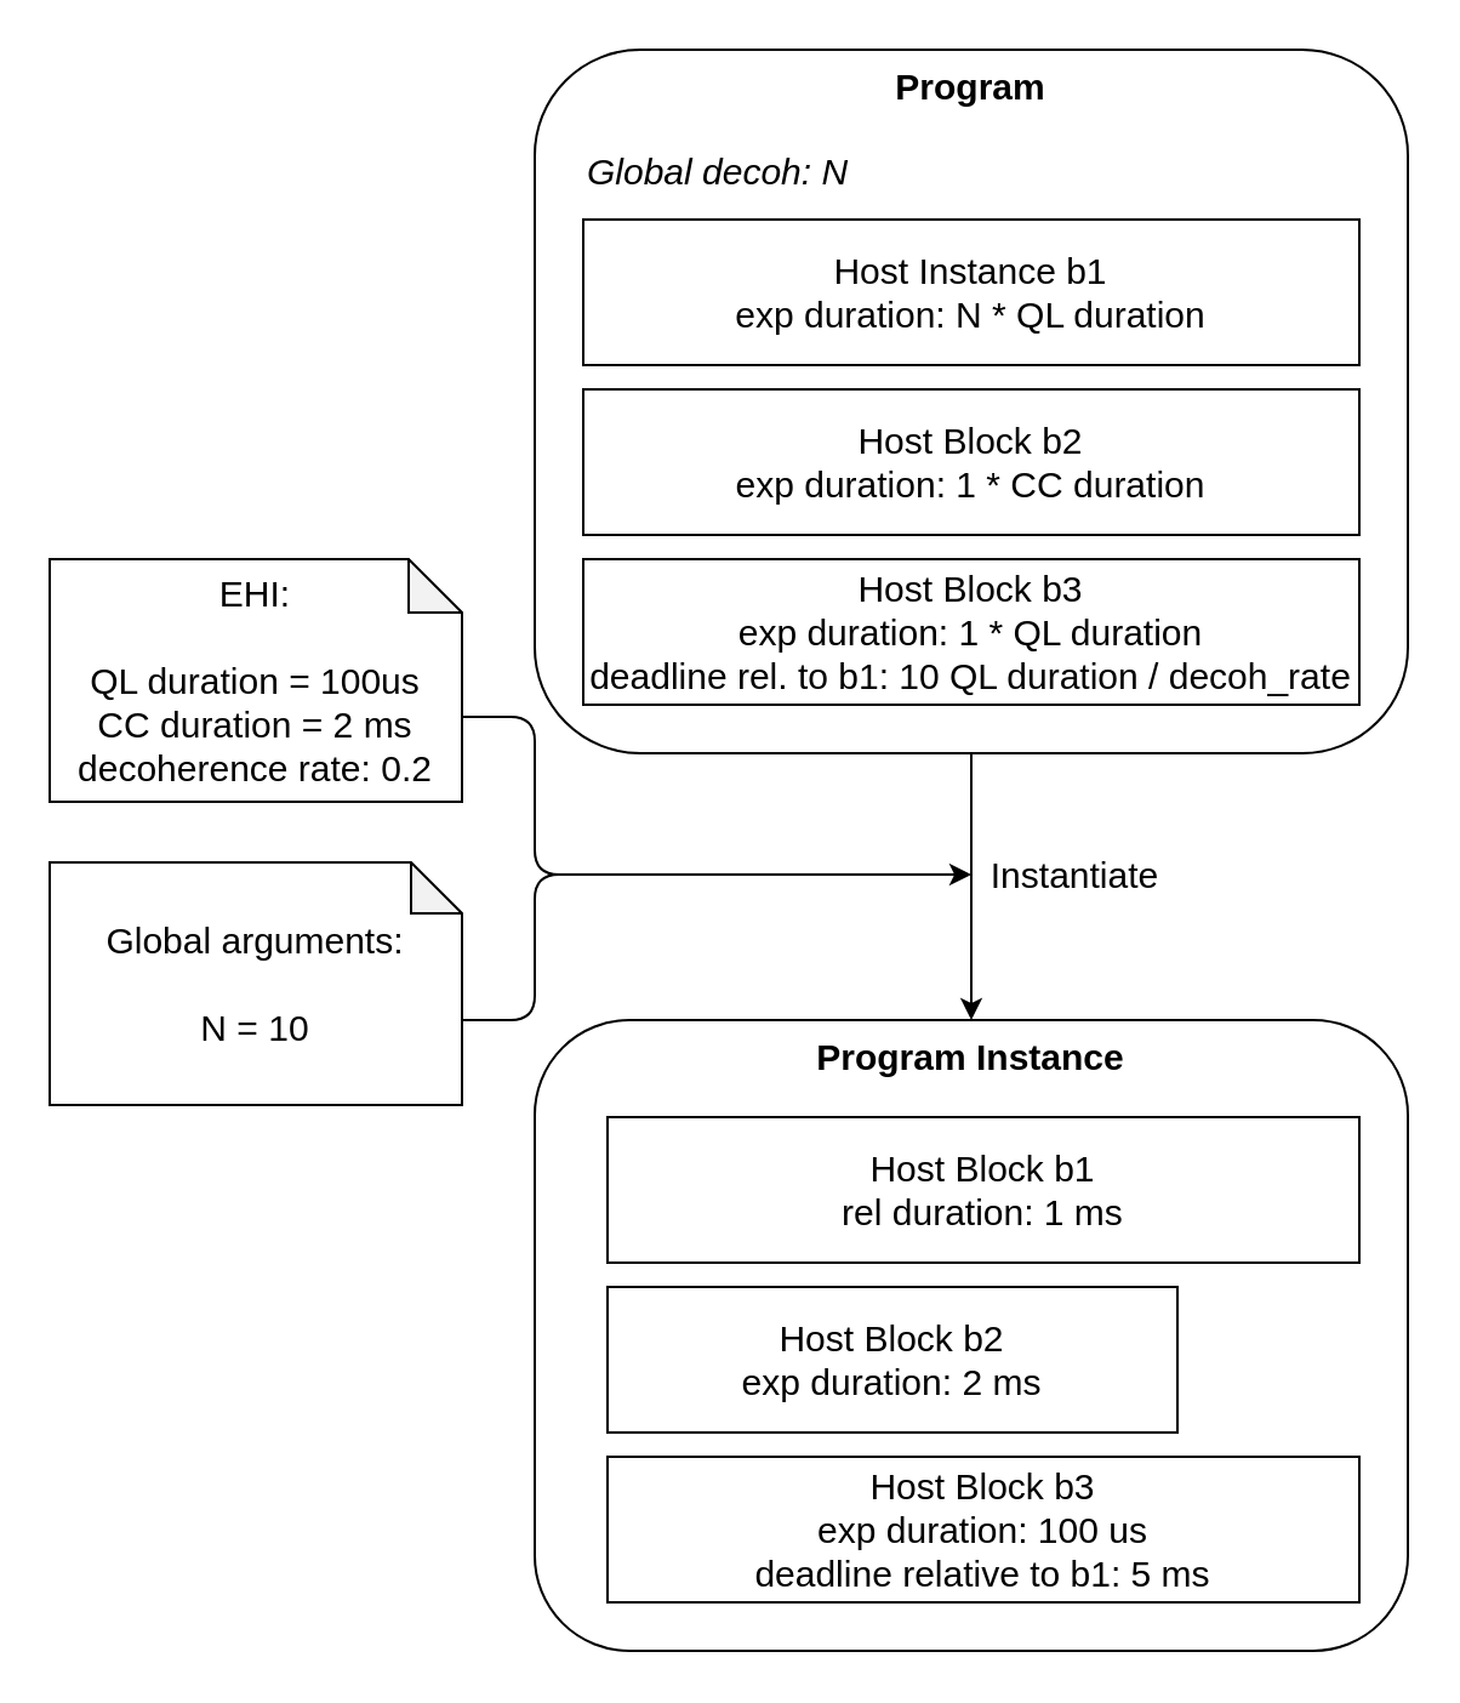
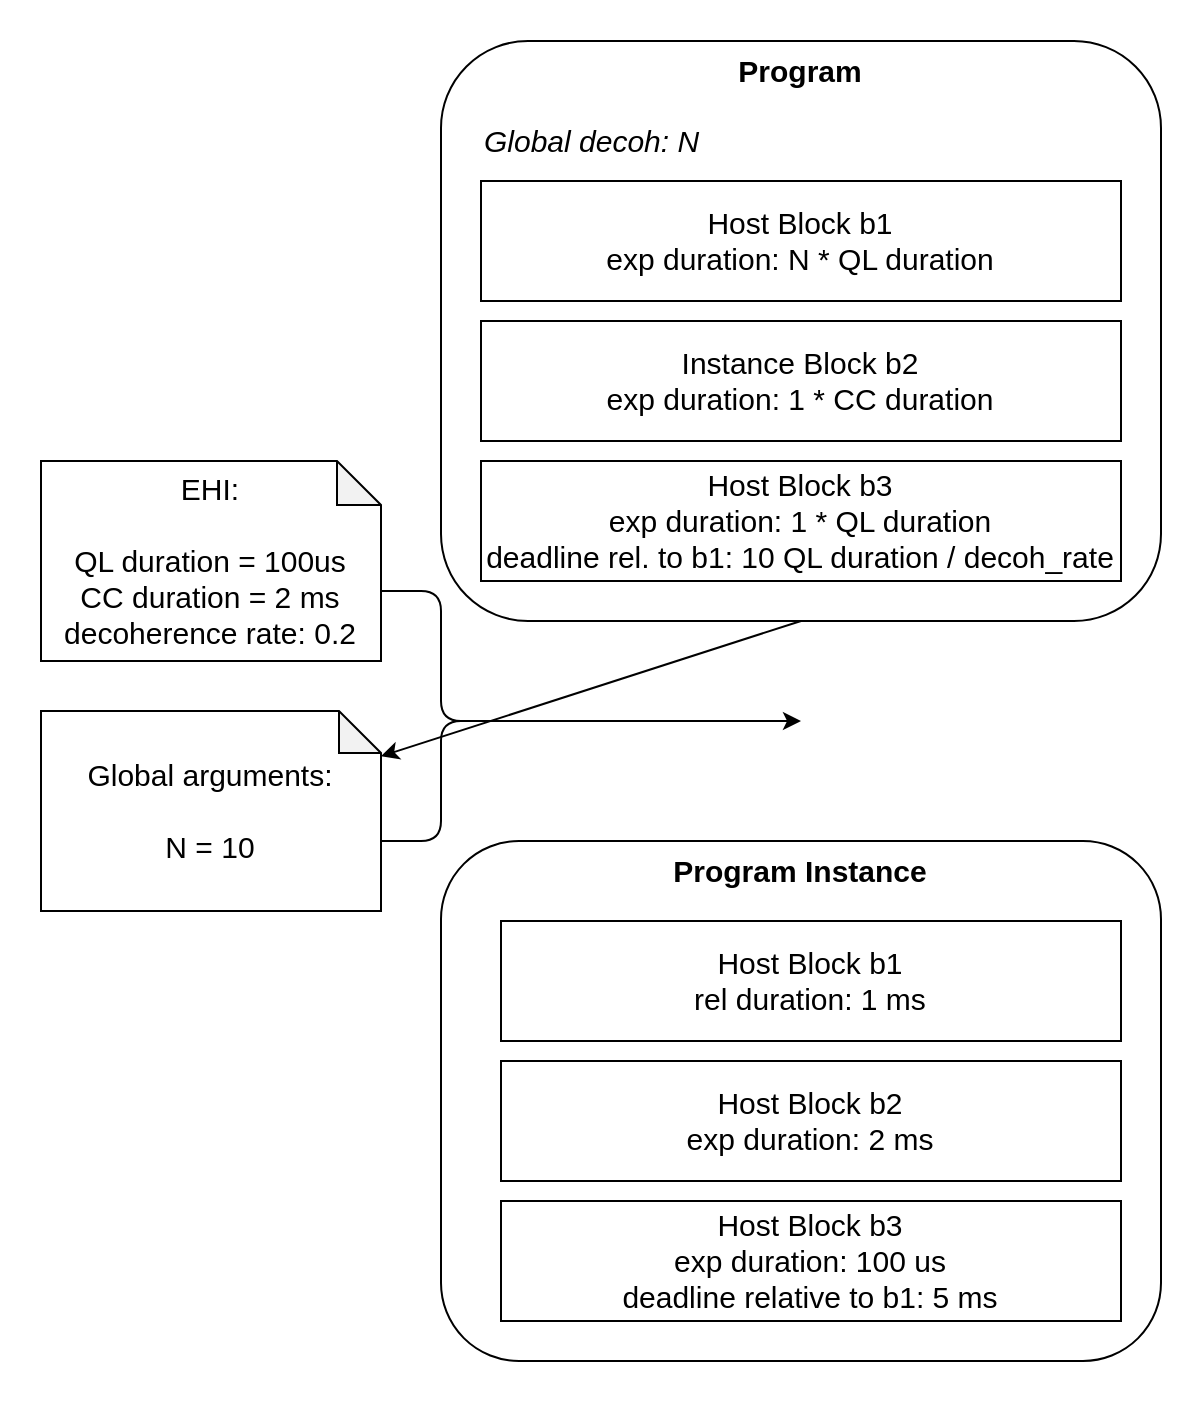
  <mxCell id="0" />
  <mxCell id="1" parent="0" />
  <mxCell id="2" value="Program Instance" style="rounded=1;whiteSpace=wrap;html=1;verticalAlign=top;fontSize=15;fillColor=none;fontStyle=1" parent="1" vertex="1"><mxGeometry x="220" y="420" width="360" height="260" as="geometry" /></mxCell>
- <mxCell id="3" style="edgeStyle=none;html=1;exitX=0.5;exitY=1;exitDx=0;exitDy=0;entryX=0.5;entryY=0;entryDx=0;entryDy=0;fontSize=15;" parent="1" source="4" target="2" edge="1"><mxGeometry relative="1" as="geometry" /></mxCell>
+ <mxCell id="3" style="edgeStyle=none;html=1;exitX=0.5;exitY=1;exitDx=0;exitDy=0;fontSize=15;" parent="1" source="4" target="16" edge="1"><mxGeometry relative="1" as="geometry" /></mxCell>
  <mxCell id="4" value="Program" style="rounded=1;whiteSpace=wrap;html=1;verticalAlign=top;fontSize=15;fillColor=none;fontStyle=1" parent="1" vertex="1"><mxGeometry x="220" y="20" width="360" height="290" as="geometry" /></mxCell>
- <mxCell id="5" value="Host Instance b1&lt;br style=&quot;font-size: 15px;&quot;&gt;exp duration: N * QL duration" style="rounded=0;whiteSpace=wrap;html=1;fontSize=15;fillColor=none;" parent="1" vertex="1"><mxGeometry x="240" y="90" width="320" height="60" as="geometry" /></mxCell>
- <mxCell id="6" value="Host Block b2&lt;br style=&quot;font-size: 15px;&quot;&gt;exp duration: 1 * CC duration" style="rounded=0;whiteSpace=wrap;html=1;fontSize=15;fillColor=none;" parent="1" vertex="1"><mxGeometry x="240" y="160" width="320" height="60" as="geometry" /></mxCell>
+ <mxCell id="5" value="Host Block b1&lt;br style=&quot;font-size: 15px;&quot;&gt;exp duration: N * QL duration" style="rounded=0;whiteSpace=wrap;html=1;fontSize=15;fillColor=none;" parent="1" vertex="1"><mxGeometry x="240" y="90" width="320" height="60" as="geometry" /></mxCell>
+ <mxCell id="6" value="Instance Block b2&lt;br style=&quot;font-size: 15px;&quot;&gt;exp duration: 1 * CC duration" style="rounded=0;whiteSpace=wrap;html=1;fontSize=15;fillColor=none;" parent="1" vertex="1"><mxGeometry x="240" y="160" width="320" height="60" as="geometry" /></mxCell>
  <mxCell id="7" style="edgeStyle=orthogonalEdgeStyle;html=1;fontSize=15;exitX=0;exitY=0;exitDx=170;exitDy=65;exitPerimeter=0;endArrow=none;endFill=0;" parent="1" source="8" edge="1"><mxGeometry relative="1" as="geometry"><mxPoint x="390" y="360" as="targetPoint" /><mxPoint x="270" y="360" as="sourcePoint" /><Array as="points"><mxPoint x="220" y="295" /><mxPoint x="220" y="360" /></Array></mxGeometry></mxCell>
  <mxCell id="8" value="EHI:&lt;br style=&quot;font-size: 15px;&quot;&gt;&lt;br style=&quot;font-size: 15px;&quot;&gt;QL duration = 100us&lt;br style=&quot;font-size: 15px;&quot;&gt;CC duration = 2 ms&lt;br style=&quot;font-size: 15px;&quot;&gt;decoherence rate: 0.2" style="shape=note;whiteSpace=wrap;html=1;backgroundOutline=1;darkOpacity=0.05;fontSize=15;fillColor=none;size=22;" parent="1" vertex="1"><mxGeometry x="20" y="230" width="170" height="100" as="geometry" /></mxCell>
- <mxCell id="9" value="Instantiate" style="text;html=1;strokeColor=none;fillColor=none;align=center;verticalAlign=middle;whiteSpace=wrap;rounded=0;fontSize=15;" parent="1" vertex="1"><mxGeometry x="413" y="345" width="60" height="30" as="geometry" /></mxCell>
  <mxCell id="10" value="Host Block b3&lt;br style=&quot;font-size: 15px;&quot;&gt;exp duration: 1 * QL duration&lt;br style=&quot;font-size: 15px;&quot;&gt;deadline rel. to b1: 10 QL duration / decoh_rate" style="rounded=0;whiteSpace=wrap;html=1;fontSize=15;fillColor=none;" parent="1" vertex="1"><mxGeometry x="240" y="230" width="320" height="60" as="geometry" /></mxCell>
  <mxCell id="11" value="Host Block b1&lt;br style=&quot;font-size: 15px;&quot;&gt;rel duration: 1 ms" style="rounded=0;whiteSpace=wrap;html=1;fontSize=15;fillColor=none;" parent="1" vertex="1"><mxGeometry x="250" y="460" width="310" height="60" as="geometry" /></mxCell>
- <mxCell id="12" value="Host Block b2&lt;br style=&quot;font-size: 15px;&quot;&gt;exp duration: 2 ms" style="rounded=0;whiteSpace=wrap;html=1;fontSize=15;fillColor=none;" parent="1" vertex="1"><mxGeometry x="250" y="530" width="235" height="60" as="geometry" /></mxCell>
+ <mxCell id="12" value="Host Block b2&lt;br style=&quot;font-size: 15px;&quot;&gt;exp duration: 2 ms" style="rounded=0;whiteSpace=wrap;html=1;fontSize=15;fillColor=none;" parent="1" vertex="1"><mxGeometry x="250" y="530" width="310" height="60" as="geometry" /></mxCell>
  <mxCell id="13" value="Host Block b3&lt;br style=&quot;font-size: 15px;&quot;&gt;exp duration: 100 us&lt;br style=&quot;font-size: 15px;&quot;&gt;deadline relative to b1: 5 ms" style="rounded=0;whiteSpace=wrap;html=1;fontSize=15;fillColor=none;" parent="1" vertex="1"><mxGeometry x="250" y="600" width="310" height="60" as="geometry" /></mxCell>
  <mxCell id="14" value="Global decoh: N" style="text;html=1;strokeColor=none;fillColor=none;align=left;verticalAlign=middle;whiteSpace=wrap;rounded=0;fontSize=15;fontStyle=2" parent="1" vertex="1"><mxGeometry x="240" y="50" width="260" height="40" as="geometry" /></mxCell>
  <mxCell id="15" style="edgeStyle=orthogonalEdgeStyle;html=1;exitX=0;exitY=0;exitDx=170;exitDy=65;exitPerimeter=0;fontSize=15;" parent="1" source="16" edge="1"><mxGeometry relative="1" as="geometry"><mxPoint x="400" y="360" as="targetPoint" /><Array as="points"><mxPoint x="220" y="420" /><mxPoint x="220" y="360" /></Array></mxGeometry></mxCell>
  <mxCell id="16" value="Global arguments:&lt;br&gt;&lt;br&gt;N = 10" style="shape=note;whiteSpace=wrap;html=1;backgroundOutline=1;darkOpacity=0.05;fontSize=15;fillColor=none;size=21;" parent="1" vertex="1"><mxGeometry x="20" y="355" width="170" height="100" as="geometry" /></mxCell>
